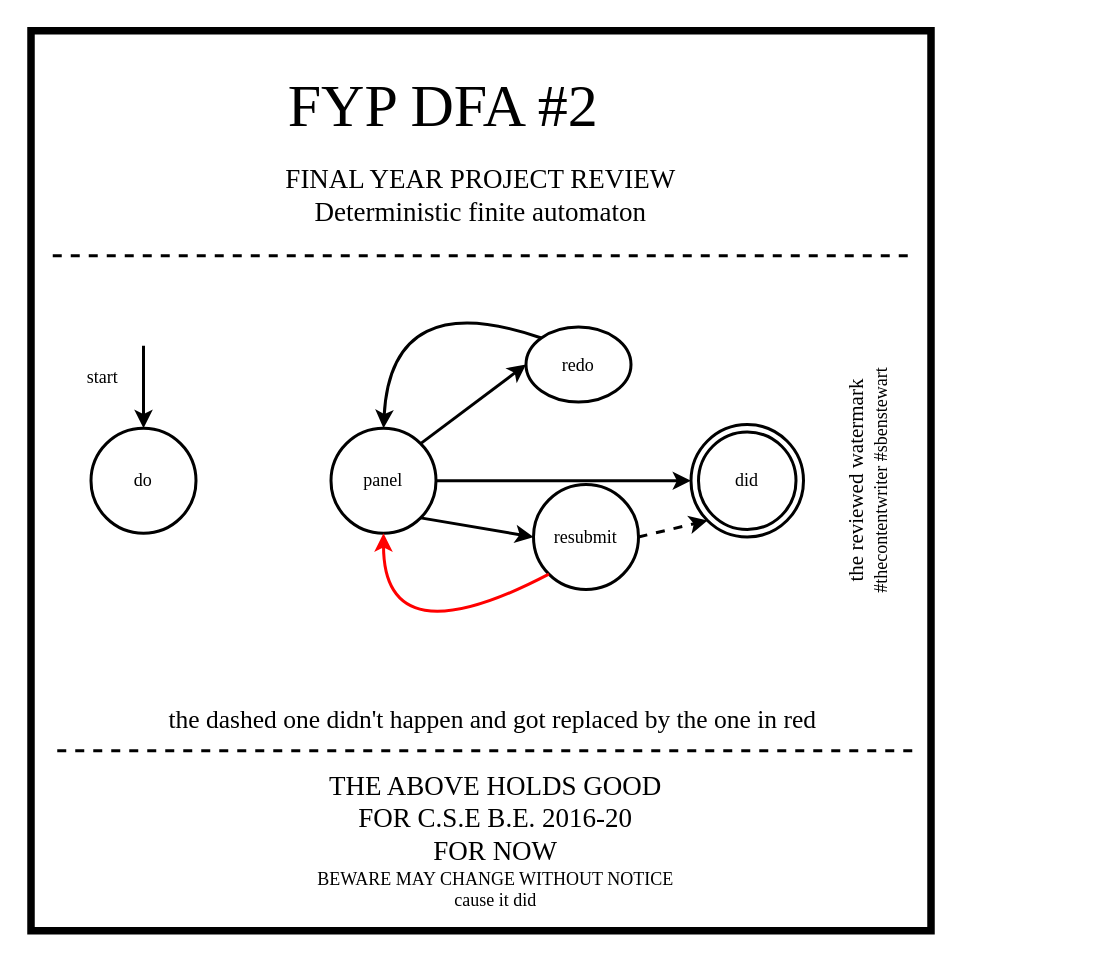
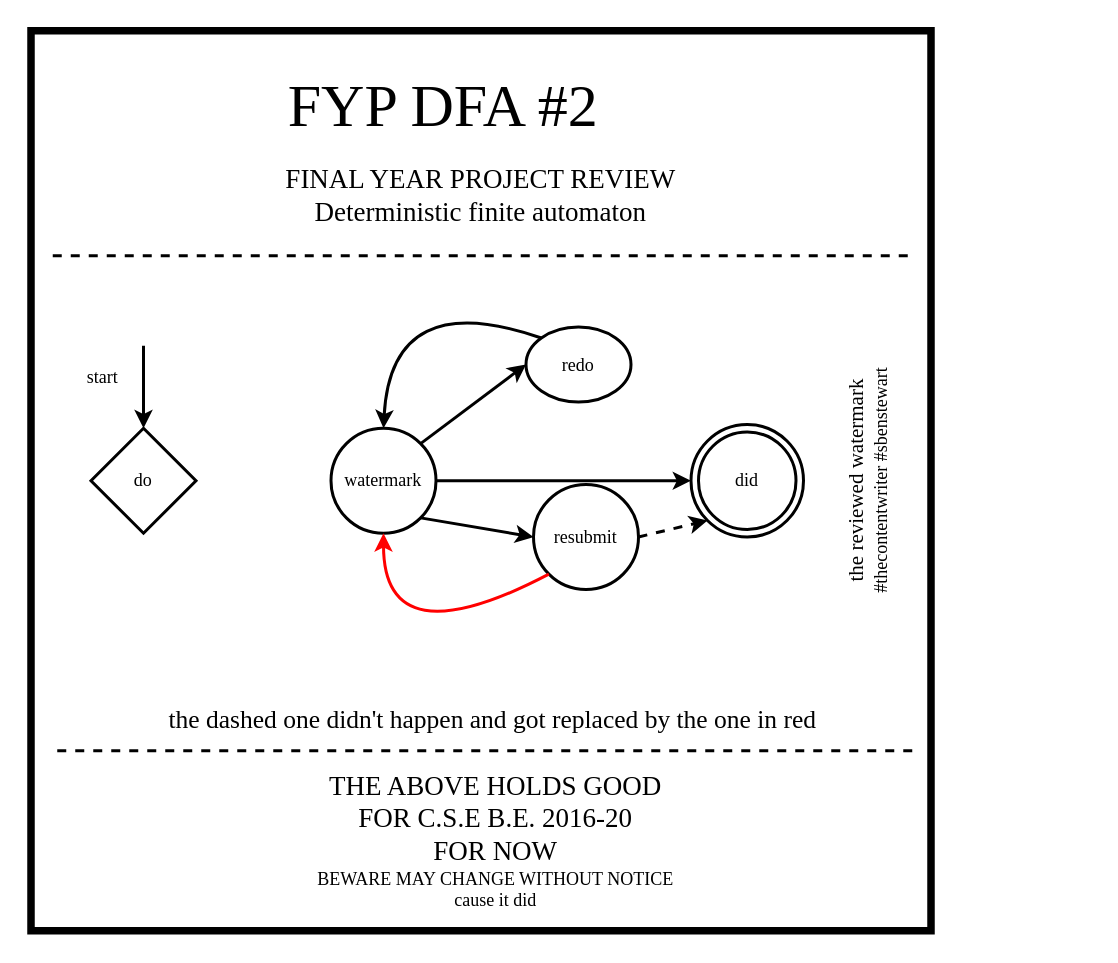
  <mxCell id="0" />
  <mxCell id="1" parent="0" />
  <mxCell id="2" value="" style="whiteSpace=wrap;html=1;aspect=fixed;strokeWidth=5;" parent="1" vertex="1"><mxGeometry x="20" y="20" width="600" height="600" as="geometry" /></mxCell>
  <mxCell id="3" value="&lt;font face=&quot;xkcd&quot;&gt;&lt;span style=&quot;font-size: 40px&quot;&gt;FYP DFA #2&lt;/span&gt;&lt;br&gt;&lt;/font&gt;" style="text;html=1;strokeColor=none;fillColor=none;align=center;verticalAlign=middle;whiteSpace=wrap;rounded=0;" parent="1" vertex="1"><mxGeometry x="85" y="60" width="420" height="20" as="geometry" /></mxCell>
  <mxCell id="4" value="&lt;font face=&quot;xkcd&quot;&gt;&lt;span style=&quot;font-size: 18px&quot;&gt;FINAL YEAR PROJECT REVIEW&lt;br&gt;Deterministic finite automaton&lt;/span&gt;&lt;br&gt;&lt;/font&gt;" style="text;html=1;strokeColor=none;fillColor=none;align=center;verticalAlign=middle;whiteSpace=wrap;rounded=0;" parent="1" vertex="1"><mxGeometry x="110" y="120" width="420" height="20" as="geometry" /></mxCell>
  <mxCell id="5" value="" style="endArrow=none;dashed=1;html=1;strokeWidth=2;" parent="1" edge="1"><mxGeometry width="50" height="50" relative="1" as="geometry"><mxPoint x="604.5" y="170" as="sourcePoint" /><mxPoint x="29.5" y="170" as="targetPoint" /></mxGeometry></mxCell>
  <mxCell id="6" value="" style="endArrow=none;dashed=1;html=1;strokeWidth=2;" parent="1" edge="1"><mxGeometry width="50" height="50" relative="1" as="geometry"><mxPoint x="607.5" y="500" as="sourcePoint" /><mxPoint x="32.5" y="500" as="targetPoint" /></mxGeometry></mxCell>
  <mxCell id="7" value="&lt;font face=&quot;xkcd&quot;&gt;&lt;span style=&quot;font-size: 18px&quot;&gt;THE ABOVE HOLDS GOOD &lt;br&gt;FOR C.S.E B.E. 2016-20 &lt;br&gt;FOR NOW&lt;br&gt;&lt;/span&gt;BEWARE MAY CHANGE WITHOUT NOTICE&lt;br&gt;cause it did&lt;br&gt;&lt;/font&gt;" style="text;html=1;strokeColor=none;fillColor=none;align=center;verticalAlign=middle;whiteSpace=wrap;rounded=0;" parent="1" vertex="1"><mxGeometry x="100" y="510" width="460" height="100" as="geometry" /></mxCell>
- <mxCell id="8" value="&lt;font face=&quot;xkcd&quot;&gt;do&lt;br&gt;&lt;/font&gt;" style="ellipse;whiteSpace=wrap;html=1;aspect=fixed;strokeWidth=2;" parent="1" vertex="1"><mxGeometry x="60" y="285" width="70" height="70" as="geometry" /></mxCell>
+ <mxCell id="8" value="&lt;font face=&quot;xkcd&quot;&gt;do&lt;br&gt;&lt;/font&gt;" style="rhombus;whiteSpace=wrap;html=1;aspect=fixed;strokeWidth=2;" parent="1" vertex="1"><mxGeometry x="60" y="285" width="70" height="70" as="geometry" /></mxCell>
  <mxCell id="9" value="&lt;font face=&quot;xkcd&quot;&gt;did&lt;br&gt;&lt;/font&gt;" style="ellipse;whiteSpace=wrap;html=1;aspect=fixed;strokeWidth=2;fillColor=none;" parent="1" vertex="1"><mxGeometry x="465" y="287.5" width="65" height="65" as="geometry" /></mxCell>
  <mxCell id="10" style="edgeStyle=orthogonalEdgeStyle;rounded=0;orthogonalLoop=1;jettySize=auto;html=1;exitX=0.5;exitY=1;exitDx=0;exitDy=0;strokeWidth=2;" parent="1" edge="1"><mxGeometry relative="1" as="geometry"><mxPoint x="471" y="381" as="sourcePoint" /><mxPoint x="471" y="381" as="targetPoint" /></mxGeometry></mxCell>
  <mxCell id="11" value="&lt;font face=&quot;xkcd&quot;&gt;&lt;span style=&quot;font-size: 14px&quot;&gt;the reviewed watermark&lt;br&gt;&lt;/span&gt;#thecontentwriter #sbenstewart&lt;br&gt;&lt;/font&gt;" style="text;html=1;strokeColor=none;fillColor=none;align=center;verticalAlign=middle;whiteSpace=wrap;rounded=0;rotation=-90;" vertex="1" parent="1"><mxGeometry x="433" y="310" width="290" height="20" as="geometry" /></mxCell>
- <mxCell id="12" value="&lt;font face=&quot;xkcd&quot;&gt;panel&lt;br&gt;&lt;/font&gt;" style="ellipse;whiteSpace=wrap;html=1;aspect=fixed;strokeWidth=2;" vertex="1" parent="1"><mxGeometry x="220" y="285" width="70" height="70" as="geometry" /></mxCell>
+ <mxCell id="12" value="&lt;font face=&quot;xkcd&quot;&gt;watermark&lt;br&gt;&lt;/font&gt;" style="ellipse;whiteSpace=wrap;html=1;aspect=fixed;strokeWidth=2;" vertex="1" parent="1"><mxGeometry x="220" y="285" width="70" height="70" as="geometry" /></mxCell>
  <mxCell id="13" value="&lt;font face=&quot;xkcd&quot;&gt;redo&lt;br&gt;&lt;/font&gt;" style="ellipse;whiteSpace=wrap;html=1;aspect=fixed;strokeWidth=2;" vertex="1" parent="1"><mxGeometry x="350" y="217.5" width="70" height="50" as="geometry" /></mxCell>
  <mxCell id="14" value="&lt;font face=&quot;xkcd&quot;&gt;resubmit&lt;br&gt;&lt;/font&gt;" style="ellipse;whiteSpace=wrap;html=1;aspect=fixed;strokeWidth=2;" vertex="1" parent="1"><mxGeometry x="355" y="322.5" width="70" height="70" as="geometry" /></mxCell>
  <mxCell id="15" value="" style="endArrow=classic;html=1;strokeWidth=2;entryX=0.5;entryY=0;entryDx=0;entryDy=0;" edge="1" parent="1" target="8"><mxGeometry width="50" height="50" relative="1" as="geometry"><mxPoint x="95" y="230" as="sourcePoint" /><mxPoint x="90" y="280" as="targetPoint" /></mxGeometry></mxCell>
  <mxCell id="16" value="start" style="text;html=1;strokeColor=none;fillColor=none;align=center;verticalAlign=middle;whiteSpace=wrap;rounded=0;fontFamily=xkcd;" vertex="1" parent="1"><mxGeometry x="48" y="241" width="40" height="20" as="geometry" /></mxCell>
  <mxCell id="17" value="" style="endArrow=classic;html=1;strokeWidth=2;exitX=1;exitY=0;exitDx=0;exitDy=0;entryX=0;entryY=0.5;entryDx=0;entryDy=0;" edge="1" parent="1" source="12" target="13"><mxGeometry width="50" height="50" relative="1" as="geometry"><mxPoint x="140" y="330" as="sourcePoint" /><mxPoint x="230" y="330" as="targetPoint" /></mxGeometry></mxCell>
  <mxCell id="18" value="" style="endArrow=classic;html=1;strokeWidth=2;entryX=0;entryY=0.5;entryDx=0;entryDy=0;exitX=1;exitY=1;exitDx=0;exitDy=0;" edge="1" parent="1" source="12" target="14"><mxGeometry width="50" height="50" relative="1" as="geometry"><mxPoint x="290" y="320" as="sourcePoint" /><mxPoint x="360" y="235" as="targetPoint" /></mxGeometry></mxCell>
  <mxCell id="19" value="" style="endArrow=classic;html=1;strokeWidth=2;exitX=1;exitY=0.5;exitDx=0;exitDy=0;entryX=0;entryY=1;entryDx=0;entryDy=0;dashed=1;strokeColor=#000000;" edge="1" parent="1" source="14" target="23"><mxGeometry width="50" height="50" relative="1" as="geometry"><mxPoint x="-60" y="510" as="sourcePoint" /><mxPoint x="-10" y="460" as="targetPoint" /></mxGeometry></mxCell>
  <mxCell id="20" value="" style="endArrow=classic;html=1;strokeWidth=2;entryX=0;entryY=0.5;entryDx=0;entryDy=0;" edge="1" parent="1" target="23"><mxGeometry width="50" height="50" relative="1" as="geometry"><mxPoint x="290" y="320" as="sourcePoint" /><mxPoint x="180" y="380" as="targetPoint" /></mxGeometry></mxCell>
  <mxCell id="21" value="" style="curved=1;endArrow=classic;html=1;strokeWidth=2;entryX=0.5;entryY=0;entryDx=0;entryDy=0;exitX=0;exitY=0;exitDx=0;exitDy=0;" edge="1" parent="1" source="13" target="12"><mxGeometry width="50" height="50" relative="1" as="geometry"><mxPoint x="140" y="250" as="sourcePoint" /><mxPoint x="190" y="200" as="targetPoint" /><Array as="points"><mxPoint x="260" y="190" /></Array></mxGeometry></mxCell>
  <mxCell id="22" value="" style="curved=1;endArrow=classic;html=1;strokeWidth=2;entryX=0.5;entryY=1;entryDx=0;entryDy=0;exitX=0;exitY=1;exitDx=0;exitDy=0;strokeColor=#FF0000;" edge="1" parent="1" source="14" target="12"><mxGeometry width="50" height="50" relative="1" as="geometry"><mxPoint x="350.001" y="407.751" as="sourcePoint" /><mxPoint x="244.75" y="465" as="targetPoint" /><Array as="points"><mxPoint x="255" y="440" /></Array></mxGeometry></mxCell>
  <mxCell id="23" value="&lt;font face=&quot;xkcd&quot;&gt;&lt;br&gt;&lt;/font&gt;" style="ellipse;whiteSpace=wrap;html=1;aspect=fixed;strokeWidth=2;fillColor=none;" vertex="1" parent="1"><mxGeometry x="460" y="282.5" width="75" height="75" as="geometry" /></mxCell>
  <mxCell id="24" value="&lt;font style=&quot;font-size: 17px&quot;&gt;&lt;font face=&quot;xkcd&quot; style=&quot;font-size: 17px&quot;&gt;the&amp;nbsp;&lt;/font&gt;&lt;span style=&quot;font-family: &amp;#34;xkcd&amp;#34;&quot;&gt;dashed&amp;nbsp;&lt;/span&gt;&lt;/font&gt;&lt;font face=&quot;xkcd&quot; style=&quot;font-size: 17px&quot;&gt;&lt;font style=&quot;font-size: 17px&quot;&gt;one didn't happen and got replaced by the one in red&lt;/font&gt;&lt;br&gt;&lt;/font&gt;" style="text;html=1;strokeColor=none;fillColor=none;align=center;verticalAlign=middle;whiteSpace=wrap;rounded=0;" vertex="1" parent="1"><mxGeometry x="48" y="470" width="560" height="20" as="geometry" /></mxCell>
